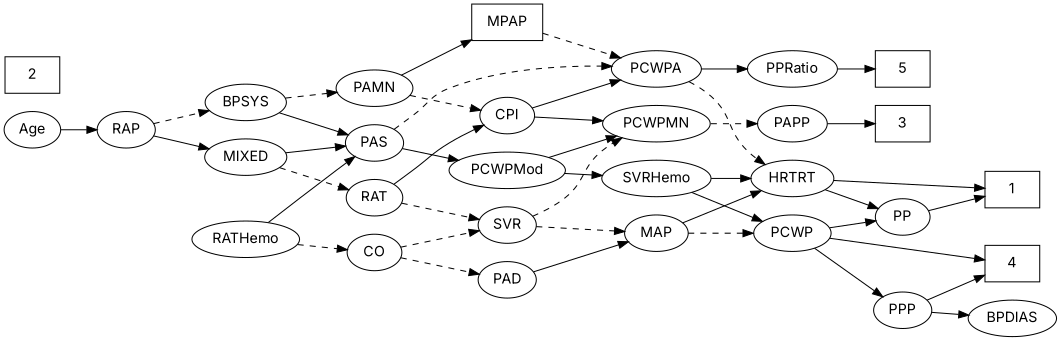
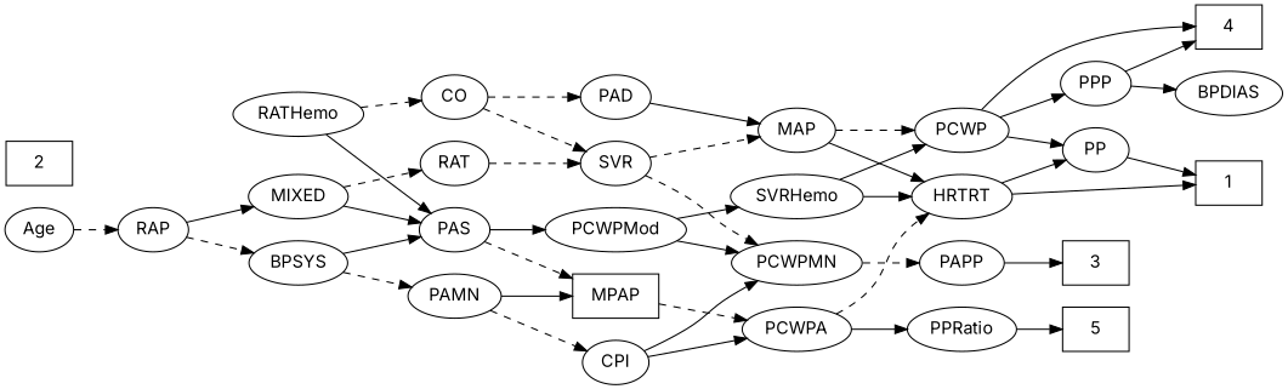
  strict digraph {
    fontname=Inter
    rankdir=LR
    node [fontname=Inter]
    edge [fontname=Inter style=solid]
    1 [height=0.5 shape=box width=0.75]
    2 [height=0.5 shape=box width=0.75]
    3 [height=0.5 shape=box width=0.75]
    4 [height=0.5 shape=box width=0.75]
    5 [height=0.5 shape=box width=0.75]
    Age [height=0.5 width=0.75]
    RAP [height=0.5 width=0.77632]
    MIXED [height=0.5 width=1.1193]
    BPSYS [height=0.5 width=1.0471]
    PAS [height=0.5 width=0.75]
    RAT [height=0.5 width=0.75827]
    RATHemo [height=0.5 width=1.3721]
    CO [height=0.5 width=0.75]
    PAMN [height=0.5 width=1.011]
    MPAP [height=0.5 shape=box width=0.97491]
    PCWPMod [height=0.5 width=1.4443]
    SVR [height=0.5 width=0.77632]
    CPI [height=0.5 width=0.75]
    PAD [height=0.5 width=0.79437]
    PCWPA [height=0.5 width=1.1555]
    PCWPMN [height=0.5 width=1.3902]
    SVRHemo [height=0.5 width=1.3902]
    MAP [height=0.5 width=0.84854]
    PPRatio [height=0.5 width=1.1013]
    HRTRT [height=0.5 width=1.1013]
    PP [height=0.5 width=0.75]
    PCWP [height=0.5 width=0.97491]
    PPP [height=0.5 width=0.75]
    PAPP [height=0.5 width=0.88464]
    BPDIAS [height=0.5 width=1.1735]
-   Age -> RAP
+   Age -> RAP [style=dashed]
    RAP -> MIXED
    RAP -> BPSYS [style=dashed]
    MIXED -> PAS
    MIXED -> RAT [style=dashed]
    BPSYS -> PAS
    BPSYS -> PAMN [style=dashed]
-   PAS -> PCWPA [style=dashed]
+   PAS -> MPAP [style=dashed]
    PAS -> PCWPMod
    RAT -> SVR [style=dashed]
-   RAT -> CPI
    RATHemo -> PAS
    RATHemo -> CO [style=dashed]
    CO -> SVR [style=dashed]
    CO -> PAD [style=dashed]
    PAMN -> MPAP
    PAMN -> CPI [style=dashed]
    MPAP -> PCWPA [style=dashed]
    PCWPMod -> PCWPMN
    PCWPMod -> SVRHemo
    SVR -> PCWPMN [style=dashed]
    SVR -> MAP [style=dashed]
    CPI -> PCWPA
    CPI -> PCWPMN
    PAD -> MAP
    PCWPA -> PPRatio
    PCWPA -> HRTRT [style=dashed]
    PCWPMN -> PAPP [style=dashed]
    SVRHemo -> HRTRT
    SVRHemo -> PCWP
    MAP -> HRTRT
    MAP -> PCWP [style=dashed]
    PPRatio -> 5
    HRTRT -> 1
    HRTRT -> PP
    PP -> 1
    PCWP -> 4
    PCWP -> PP
    PCWP -> PPP
    PPP -> 4
    PPP -> BPDIAS
    PAPP -> 3
  }
